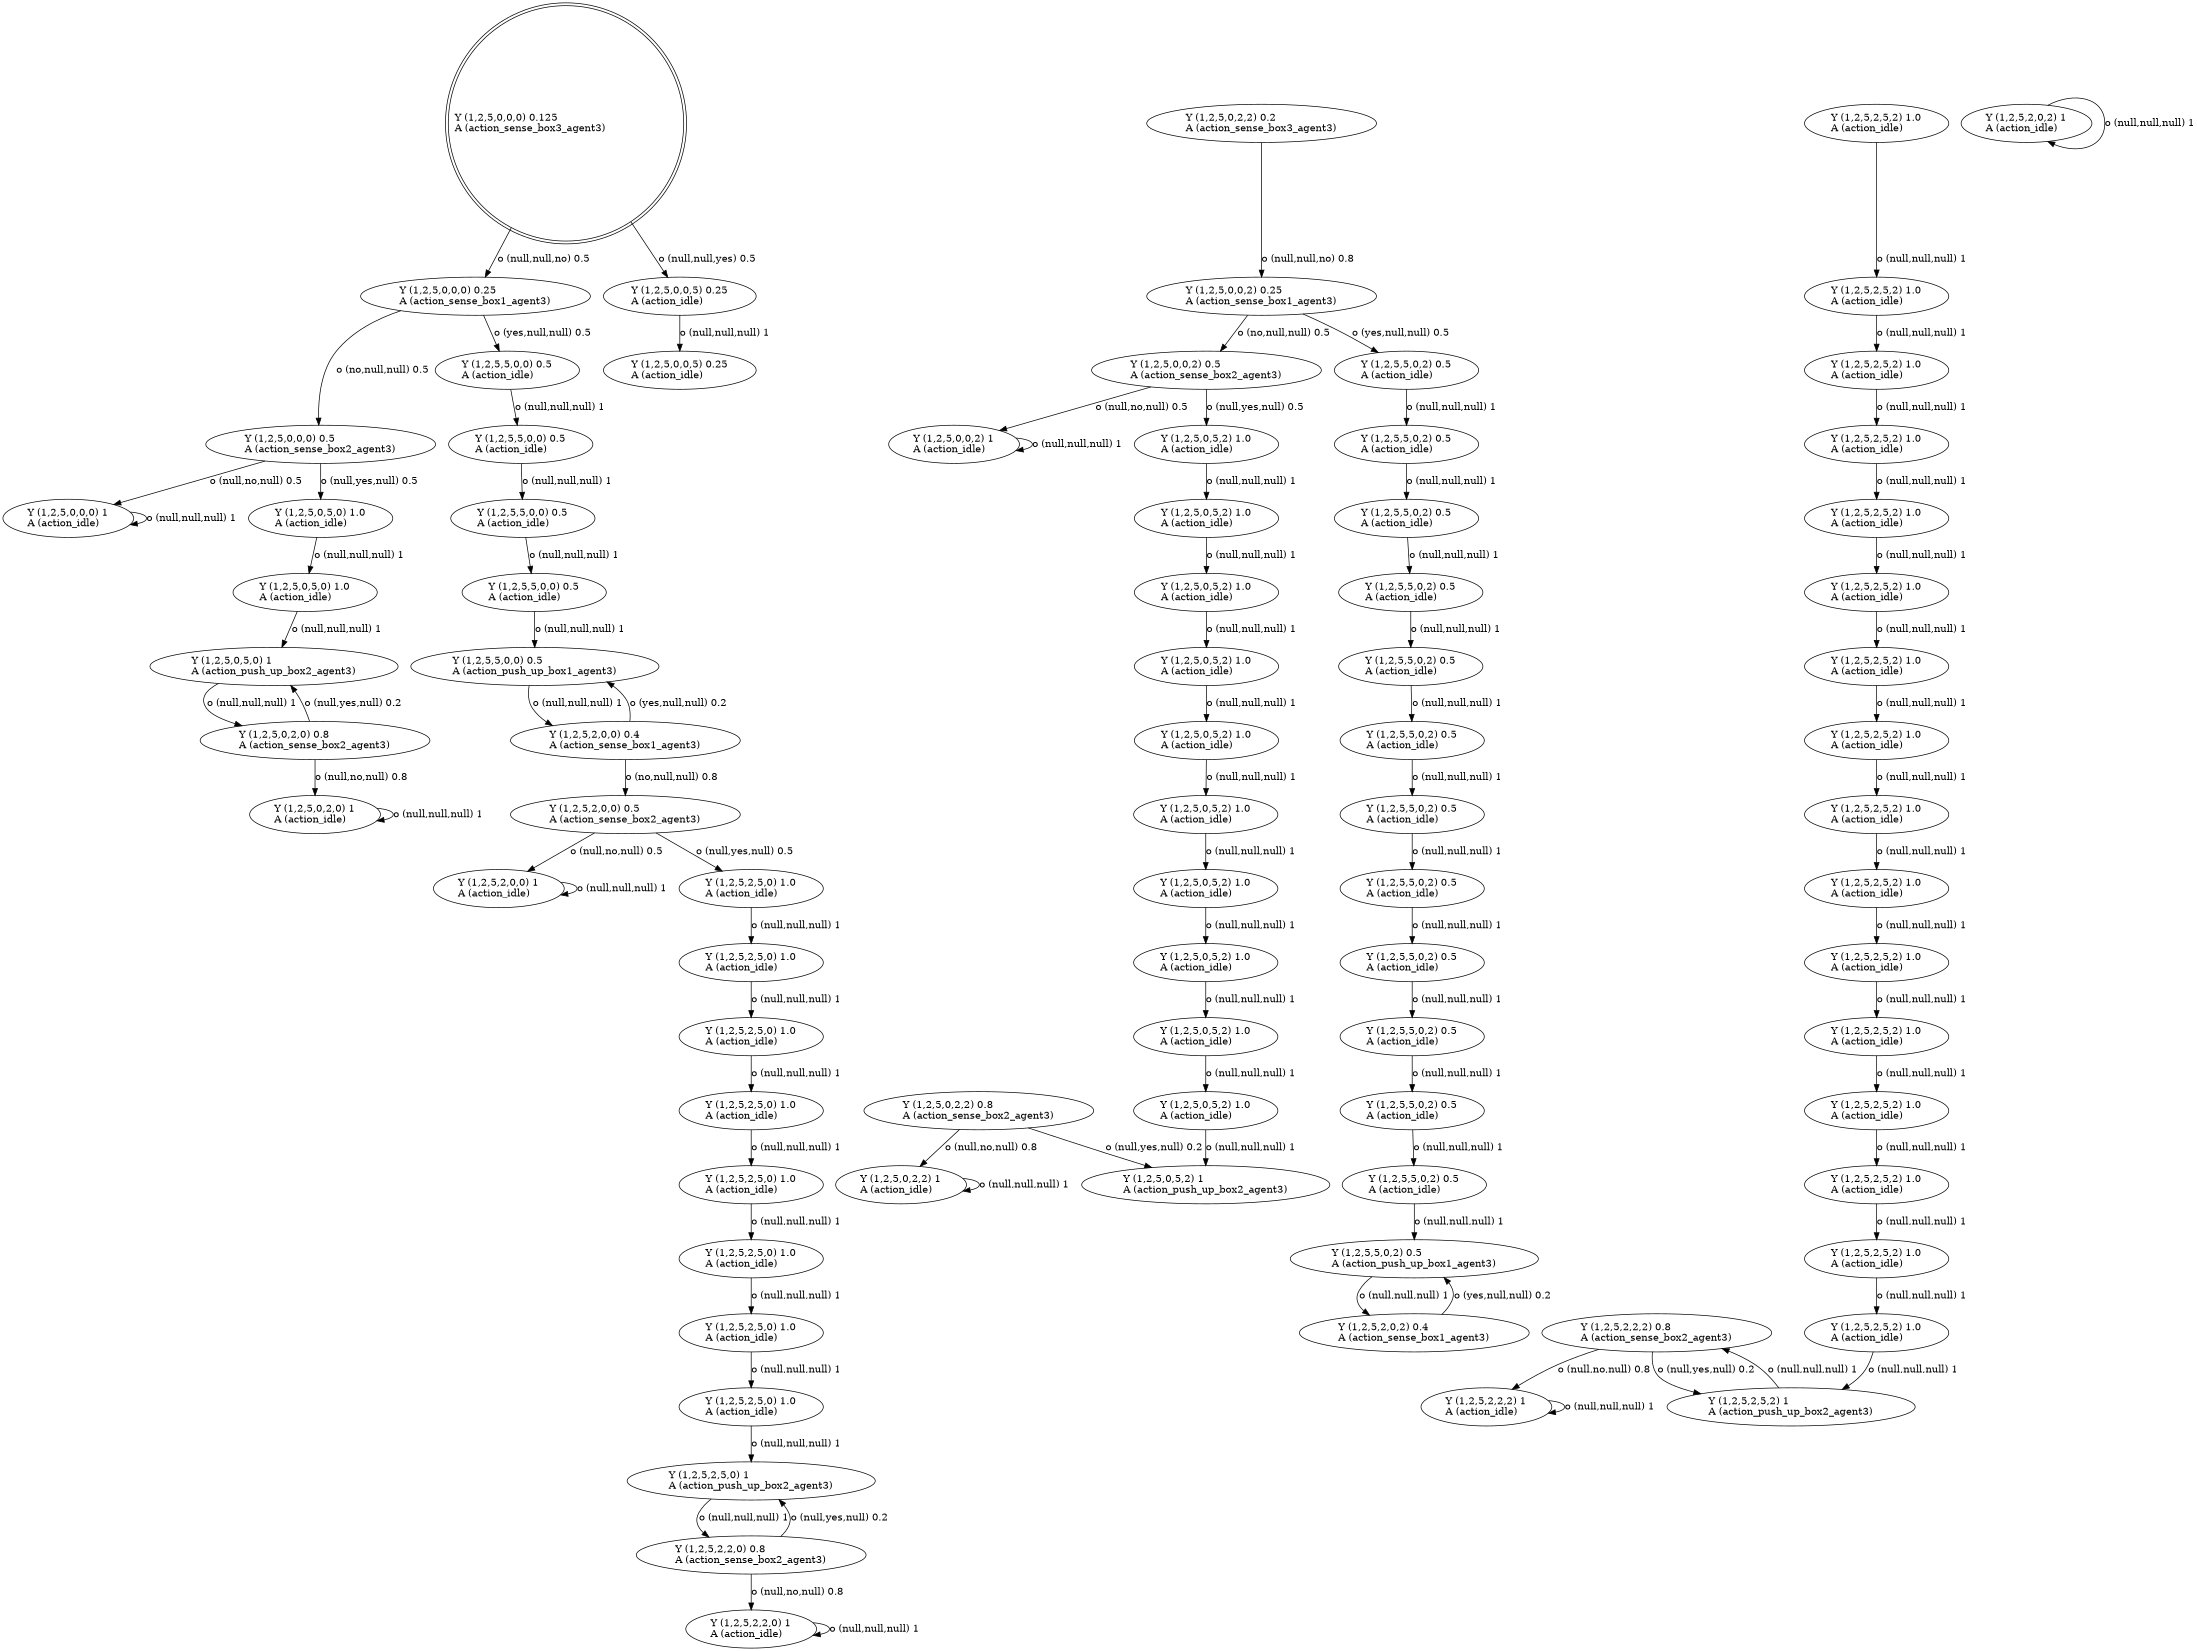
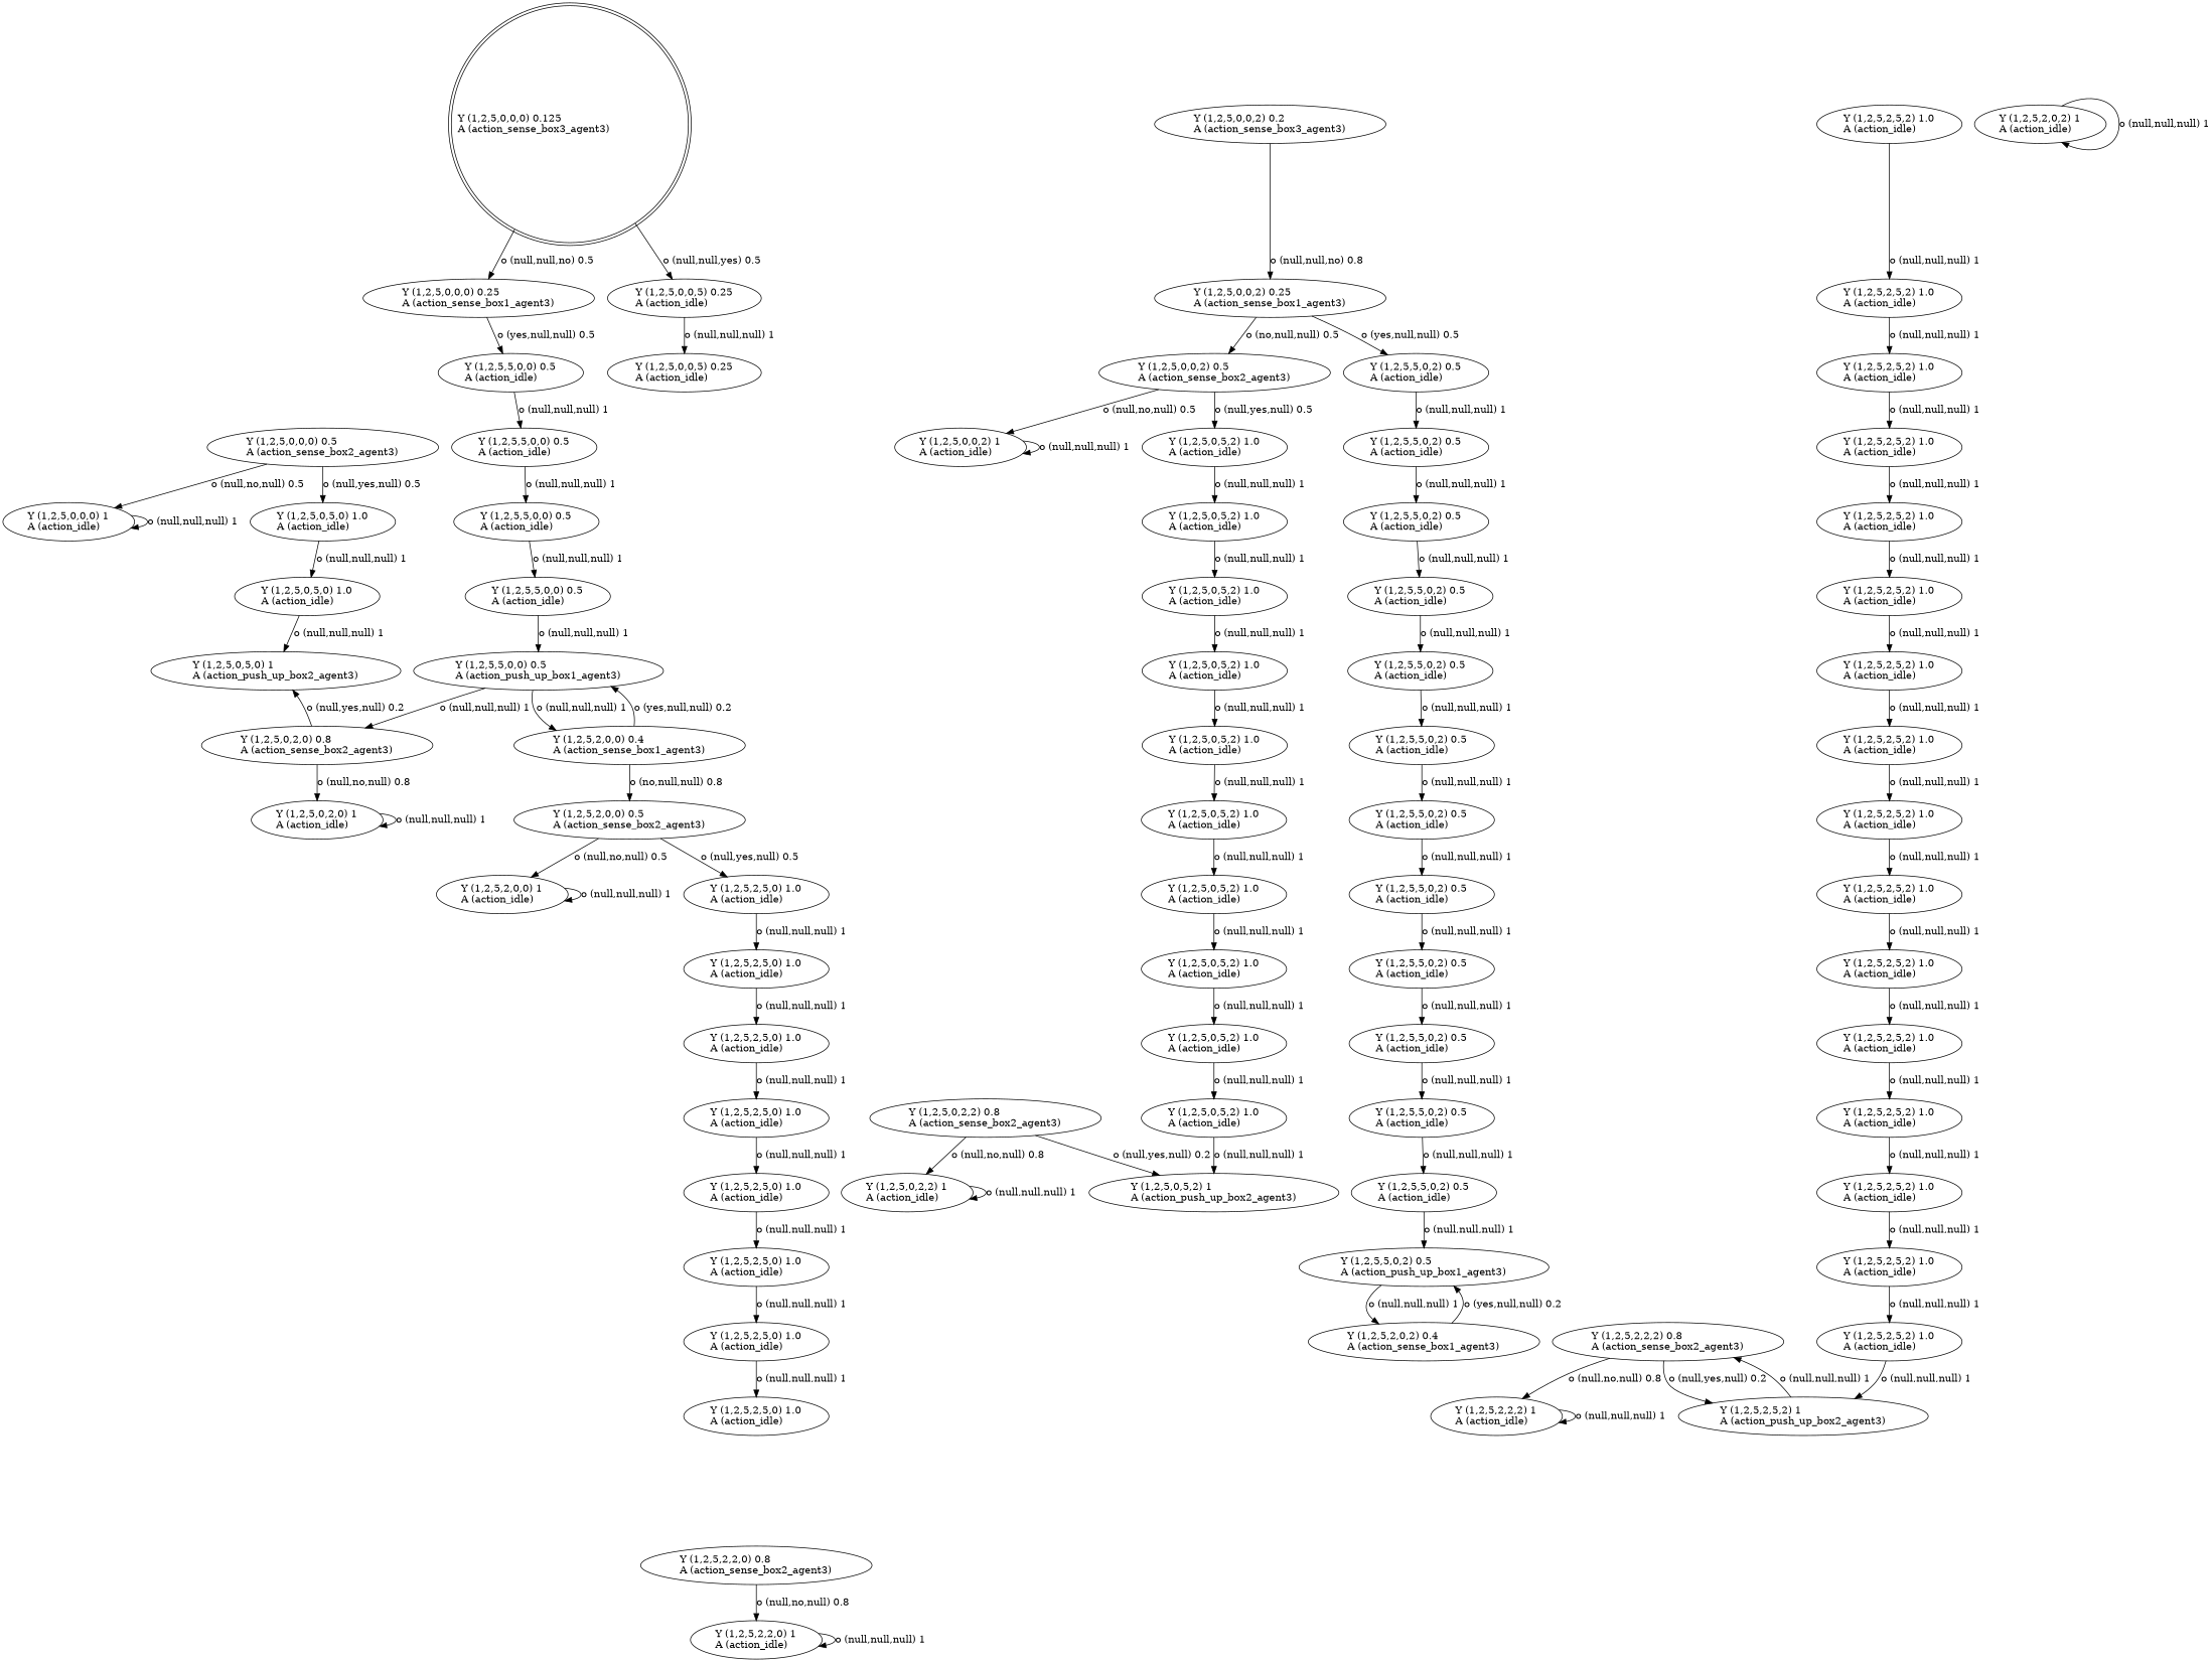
  digraph {
    n1 [label="Y (1,2,5,0,0,0) 0.125\lA (action_sense_box3_agent3)\l" labeljust=l shape=doublecircle]
    n2 [label="Y (1,2,5,0,0,0) 0.25\lA (action_sense_box1_agent3)\l"]
    n3 [label="Y (1,2,5,0,0,5) 0.25\lA (action_idle)\l"]
    n4 [label="Y (1,2,5,0,0,0) 0.5\lA (action_sense_box2_agent3)\l"]
    n5 [label="Y (1,2,5,5,0,0) 0.5\lA (action_idle)\l"]
    n6 [label="Y (1,2,5,0,0,5) 0.25\lA (action_idle)\l"]
    n7 [label="Y (1,2,5,2,0,0) 1\lA (action_idle)\l"]
    n8 [label="Y (1,2,5,2,0,0) 0.4\lA (action_sense_box1_agent3)\l"]
    n9 [label="Y (1,2,5,5,0,0) 0.5\lA (action_push_up_box1_agent3)\l"]
    n10 [label="Y (1,2,5,2,0,0) 0.5\lA (action_sense_box2_agent3)\l"]
    n11 [label="Y (1,2,5,2,5,0) 1.0\lA (action_idle)\l"]
-   n12 [label="Y (1,2,5,2,5,0) 1\lA (action_push_up_box2_agent3)\l"]
    n13 [label="Y (1,2,5,2,2,0) 0.8\lA (action_sense_box2_agent3)\l"]
    n14 [label="Y (1,2,5,2,2,0) 1\lA (action_idle)\l"]
    n15 [label="Y (1,2,5,0,0,0) 1\lA (action_idle)\l"]
    n16 [label="Y (1,2,5,0,5,0) 1.0\lA (action_idle)\l"]
    n17 [label="Y (1,2,5,0,5,0) 1.0\lA (action_idle)\l"]
    n18 [label="Y (1,2,5,0,2,2) 1\lA (action_idle)\l"]
    n19 [label="Y (1,2,5,0,2,2) 0.8\lA (action_sense_box2_agent3)\l"]
    n20 [label="Y (1,2,5,0,5,2) 1\lA (action_push_up_box2_agent3)\l"]
    n21 [label="Y (1,2,5,0,0,2) 1\lA (action_idle)\l"]
    n22 [label="Y (1,2,5,2,2,2) 1\lA (action_idle)\l"]
    n23 [label="Y (1,2,5,2,2,2) 0.8\lA (action_sense_box2_agent3)\l"]
    n24 [label="Y (1,2,5,2,5,2) 1\lA (action_push_up_box2_agent3)\l"]
    n25 [label="Y (1,2,5,2,0,2) 1\lA (action_idle)\l"]
    n26 [label="Y (1,2,5,2,5,2) 1.0\lA (action_idle)\l"]
    n27 [label="Y (1,2,5,2,5,2) 1.0\lA (action_idle)\l"]
    n28 [label="Y (1,2,5,2,0,2) 0.4\lA (action_sense_box1_agent3)\l"]
    n29 [label="Y (1,2,5,5,0,2) 0.5\lA (action_push_up_box1_agent3)\l"]
    n30 [label="Y (1,2,5,0,0,2) 0.5\lA (action_sense_box2_agent3)\l"]
    n31 [label="Y (1,2,5,0,5,2) 1.0\lA (action_idle)\l"]
    n32 [label="Y (1,2,5,0,5,2) 1.0\lA (action_idle)\l"]
    n33 [label="Y (1,2,5,2,5,0) 1.0\lA (action_idle)\l"]
    n34 [label="Y (1,2,5,0,0,2) 0.25\lA (action_sense_box1_agent3)\l"]
    n35 [label="Y (1,2,5,5,0,2) 0.5\lA (action_idle)\l"]
    n36 [label="Y (1,2,5,5,0,2) 0.5\lA (action_idle)\l"]
    n37 [label="Y (1,2,5,0,2,0) 1\lA (action_idle)\l"]
    n38 [label="Y (1,2,5,0,2,0) 0.8\lA (action_sense_box2_agent3)\l"]
    n39 [label="Y (1,2,5,0,5,0) 1\lA (action_push_up_box2_agent3)\l"]
-   n40 [label="Y (1,2,5,0,2,2) 0.2\lA (action_sense_box3_agent3)\l"]
+   n40 [label="Y (1,2,5,0,0,2) 0.2\lA (action_sense_box3_agent3)\l"]
    n41 [label="Y (1,2,5,5,0,0) 0.5\lA (action_idle)\l"]
    n42 [label="Y (1,2,5,5,0,0) 0.5\lA (action_idle)\l"]
    n43 [label="Y (1,2,5,5,0,0) 0.5\lA (action_idle)\l"]
    n44 [label="Y (1,2,5,5,0,2) 0.5\lA (action_idle)\l"]
    n45 [label="Y (1,2,5,5,0,2) 0.5\lA (action_idle)\l"]
    n46 [label="Y (1,2,5,5,0,2) 0.5\lA (action_idle)\l"]
    n47 [label="Y (1,2,5,5,0,2) 0.5\lA (action_idle)\l"]
    n48 [label="Y (1,2,5,5,0,2) 0.5\lA (action_idle)\l"]
    n49 [label="Y (1,2,5,5,0,2) 0.5\lA (action_idle)\l"]
    n50 [label="Y (1,2,5,5,0,2) 0.5\lA (action_idle)\l"]
    n51 [label="Y (1,2,5,5,0,2) 0.5\lA (action_idle)\l"]
    n52 [label="Y (1,2,5,5,0,2) 0.5\lA (action_idle)\l"]
    n53 [label="Y (1,2,5,5,0,2) 0.5\lA (action_idle)\l"]
    n54 [label="Y (1,2,5,0,5,2) 1.0\lA (action_idle)\l"]
    n55 [label="Y (1,2,5,0,5,2) 1.0\lA (action_idle)\l"]
    n56 [label="Y (1,2,5,0,5,2) 1.0\lA (action_idle)\l"]
    n57 [label="Y (1,2,5,0,5,2) 1.0\lA (action_idle)\l"]
    n58 [label="Y (1,2,5,0,5,2) 1.0\lA (action_idle)\l"]
    n59 [label="Y (1,2,5,0,5,2) 1.0\lA (action_idle)\l"]
    n60 [label="Y (1,2,5,0,5,2) 1.0\lA (action_idle)\l"]
    n61 [label="Y (1,2,5,0,5,2) 1.0\lA (action_idle)\l"]
    n62 [label="Y (1,2,5,2,5,0) 1.0\lA (action_idle)\l"]
    n63 [label="Y (1,2,5,2,5,0) 1.0\lA (action_idle)\l"]
    n64 [label="Y (1,2,5,2,5,0) 1.0\lA (action_idle)\l"]
    n65 [label="Y (1,2,5,2,5,0) 1.0\lA (action_idle)\l"]
    n66 [label="Y (1,2,5,2,5,0) 1.0\lA (action_idle)\l"]
    n67 [label="Y (1,2,5,2,5,0) 1.0\lA (action_idle)\l"]
    n68 [label="Y (1,2,5,2,5,2) 1.0\lA (action_idle)\l"]
    n69 [label="Y (1,2,5,2,5,2) 1.0\lA (action_idle)\l"]
    n70 [label="Y (1,2,5,2,5,2) 1.0\lA (action_idle)\l"]
    n71 [label="Y (1,2,5,2,5,2) 1.0\lA (action_idle)\l"]
    n72 [label="Y (1,2,5,2,5,2) 1.0\lA (action_idle)\l"]
    n73 [label="Y (1,2,5,2,5,2) 1.0\lA (action_idle)\l"]
    n74 [label="Y (1,2,5,2,5,2) 1.0\lA (action_idle)\l"]
    n75 [label="Y (1,2,5,2,5,2) 1.0\lA (action_idle)\l"]
    n76 [label="Y (1,2,5,2,5,2) 1.0\lA (action_idle)\l"]
    n77 [label="Y (1,2,5,2,5,2) 1.0\lA (action_idle)\l"]
    n78 [label="Y (1,2,5,2,5,2) 1.0\lA (action_idle)\l"]
    n79 [label="Y (1,2,5,2,5,2) 1.0\lA (action_idle)\l"]
    n80 [label="Y (1,2,5,2,5,2) 1.0\lA (action_idle)\l"]
    n81 [label="Y (1,2,5,2,5,2) 1.0\lA (action_idle)\l"]
    n1 -> n2 [label="o (null,null,no) 0.5\l"]
    n1 -> n3 [label="o (null,null,yes) 0.5\l"]
-   n2 -> n4 [label="o (no,null,null) 0.5\l"]
    n2 -> n5 [label="o (yes,null,null) 0.5\l"]
    n3 -> n6 [label="o (null,null,null) 1\l"]
    n4 -> n15 [label="o (null,no,null) 0.5\l"]
    n4 -> n16 [label="o (null,yes,null) 0.5\l"]
    n5 -> n41 [label="o (null,null,null) 1\l"]
    n7 -> n7 [label="o (null,null,null) 1\l"]
    n8 -> n9 [label="o (yes,null,null) 0.2\l"]
    n8 -> n10 [label="o (no,null,null) 0.8\l"]
    n9 -> n8 [label="o (null,null,null) 1\l"]
    n10 -> n7 [label="o (null,no,null) 0.5\l"]
    n10 -> n11 [label="o (null,yes,null) 0.5\l"]
    n11 -> n33 [label="o (null,null,null) 1\l"]
-   n12 -> n13 [label="o (null,null,null) 1\l"]
-   n13 -> n12 [label="o (null,yes,null) 0.2\l"]
    n13 -> n14 [label="o (null,no,null) 0.8\l"]
    n14 -> n14 [label="o (null,null,null) 1\l"]
    n15 -> n15 [label="o (null,null,null) 1\l"]
    n16 -> n17 [label="o (null,null,null) 1\l"]
    n17 -> n39 [label="o (null,null,null) 1\l"]
    n18 -> n18 [label="o (null,null,null) 1\l"]
    n19 -> n18 [label="o (null,no,null) 0.8\l"]
    n19 -> n20 [label="o (null,yes,null) 0.2\l"]
    n21 -> n21 [label="o (null,null,null) 1\l"]
    n22 -> n22 [label="o (null,null,null) 1\l"]
    n23 -> n22 [label="o (null,no,null) 0.8\l"]
    n23 -> n24 [label="o (null,yes,null) 0.2\l"]
    n24 -> n23 [label="o (null,null,null) 1\l"]
    n25 -> n25 [label="o (null,null,null) 1\l"]
    n26 -> n27 [label="o (null,null,null) 1\l"]
    n27 -> n68 [label="o (null,null,null) 1\l"]
    n28 -> n29 [label="o (yes,null,null) 0.2\l"]
    n29 -> n28 [label="o (null,null,null) 1\l"]
    n30 -> n21 [label="o (null,no,null) 0.5\l"]
    n30 -> n31 [label="o (null,yes,null) 0.5\l"]
    n31 -> n32 [label="o (null,null,null) 1\l"]
    n32 -> n54 [label="o (null,null,null) 1\l"]
    n33 -> n62 [label="o (null,null,null) 1\l"]
    n34 -> n30 [label="o (no,null,null) 0.5\l"]
    n34 -> n35 [label="o (yes,null,null) 0.5\l"]
    n35 -> n36 [label="o (null,null,null) 1\l"]
    n36 -> n44 [label="o (null,null,null) 1\l"]
    n37 -> n37 [label="o (null,null,null) 1\l"]
    n38 -> n37 [label="o (null,no,null) 0.8\l"]
    n38 -> n39 [label="o (null,yes,null) 0.2\l"]
-   n39 -> n38 [label="o (null,null,null) 1\l"]
+   n9 -> n38 [label="o (null,null,null) 1\l"]
    n40 -> n34 [label="o (null,null,no) 0.8\l"]
    n41 -> n42 [label="o (null,null,null) 1\l"]
    n42 -> n43 [label="o (null,null,null) 1\l"]
    n43 -> n9 [label="o (null,null,null) 1\l"]
    n44 -> n45 [label="o (null,null,null) 1\l"]
    n45 -> n46 [label="o (null,null,null) 1\l"]
    n46 -> n47 [label="o (null,null,null) 1\l"]
    n47 -> n48 [label="o (null,null,null) 1\l"]
    n48 -> n49 [label="o (null,null,null) 1\l"]
    n49 -> n50 [label="o (null,null,null) 1\l"]
    n50 -> n51 [label="o (null,null,null) 1\l"]
    n51 -> n52 [label="o (null,null,null) 1\l"]
    n52 -> n53 [label="o (null,null,null) 1\l"]
    n53 -> n29 [label="o (null,null,null) 1\l"]
    n54 -> n55 [label="o (null,null,null) 1\l"]
    n55 -> n56 [label="o (null,null,null) 1\l"]
    n56 -> n57 [label="o (null,null,null) 1\l"]
    n57 -> n58 [label="o (null,null,null) 1\l"]
    n58 -> n59 [label="o (null,null,null) 1\l"]
    n59 -> n60 [label="o (null,null,null) 1\l"]
    n60 -> n61 [label="o (null,null,null) 1\l"]
    n61 -> n20 [label="o (null,null,null) 1\l"]
    n62 -> n63 [label="o (null,null,null) 1\l"]
    n63 -> n64 [label="o (null,null,null) 1\l"]
    n64 -> n65 [label="o (null,null,null) 1\l"]
    n65 -> n66 [label="o (null,null,null) 1\l"]
    n66 -> n67 [label="o (null,null,null) 1\l"]
-   n67 -> n12 [label="o (null,null,null) 1\l"]
    n68 -> n69 [label="o (null,null,null) 1\l"]
    n69 -> n70 [label="o (null,null,null) 1\l"]
    n70 -> n71 [label="o (null,null,null) 1\l"]
    n71 -> n72 [label="o (null,null,null) 1\l"]
    n72 -> n73 [label="o (null,null,null) 1\l"]
    n73 -> n74 [label="o (null,null,null) 1\l"]
    n74 -> n75 [label="o (null,null,null) 1\l"]
    n75 -> n76 [label="o (null,null,null) 1\l"]
    n76 -> n77 [label="o (null,null,null) 1\l"]
    n77 -> n78 [label="o (null,null,null) 1\l"]
    n78 -> n79 [label="o (null,null,null) 1\l"]
    n79 -> n80 [label="o (null,null,null) 1\l"]
    n80 -> n81 [label="o (null,null,null) 1\l"]
    n81 -> n24 [label="o (null,null,null) 1\l"]
  }
